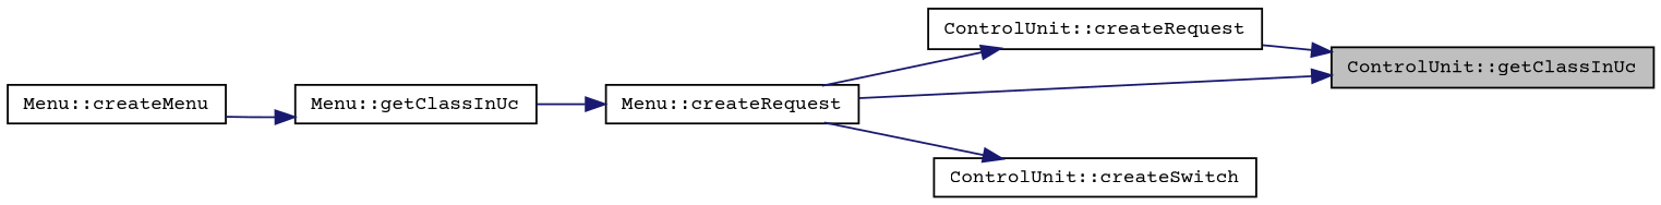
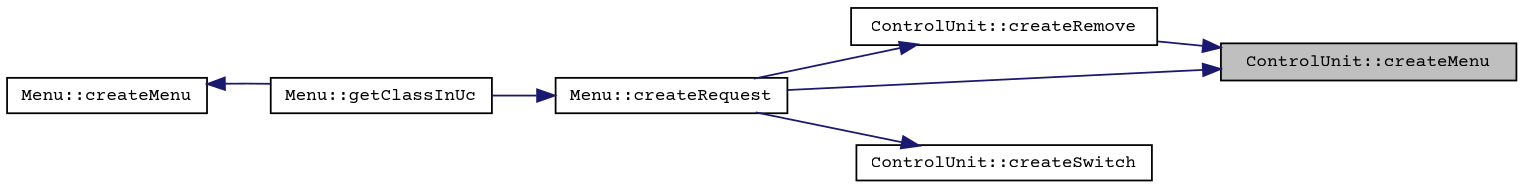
  digraph {
    fontname="Courier Prime"
    rankdir=RL
    node [color=black fillcolor=white fontname="Courier Prime" fontsize=10 shape=record style=filled]
    edge [color=midnightblue dir=back fontname="Courier Prime" fontsize=10 labelfontname=Helvetica labelfontsize=10 style=solid]
-   n1 [fillcolor=grey75 fontcolor=black height=0.2 label="ControlUnit::getClassInUc" width=0.4]
-   n2 [height=0.2 label="ControlUnit::createRequest" width=0.4]
+   n1 [fillcolor=grey75 fontcolor=black height=0.2 label="ControlUnit::createMenu" width=0.4]
+   n2 [height=0.2 label="ControlUnit::createRemove" width=0.4]
    n3 [height=0.2 label="Menu::createRequest" width=0.4]
    n4 [height=0.2 label="ControlUnit::createSwitch" width=0.4]
    n5 [height=0.2 label="Menu::getClassInUc" width=0.4]
    n6 [height=0.2 label="Menu::createMenu" width=0.4]
    n1 -> n2
    n1 -> n3
    n2 -> n3
    n3 -> n5
    n4 -> n3
-   n5 -> n6
+   n6 -> n5
  }
